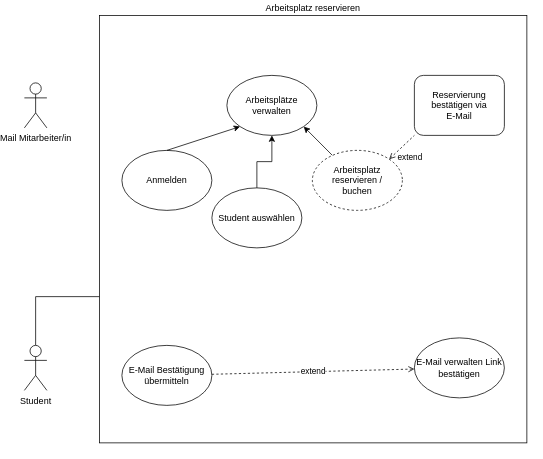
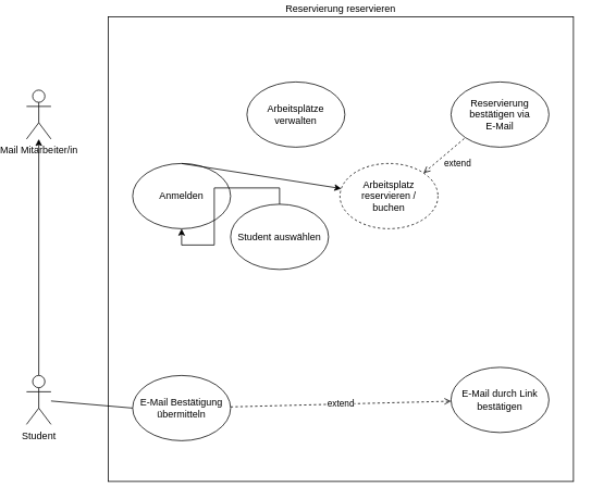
  <mxCell id="0" />
  <mxCell id="1" parent="0" />
  <mxCell id="2" value="Mail Mitarbeiter/in" style="shape=umlActor;verticalLabelPosition=bottom;verticalAlign=top;html=1;outlineConnect=0;" vertex="1" parent="1"><mxGeometry x="20" y="110" width="30" height="60" as="geometry" /></mxCell>
- <mxCell id="3" style="edgeStyle=orthogonalEdgeStyle;rounded=0;orthogonalLoop=1;jettySize=auto;html=1;exitX=0.5;exitY=0;exitDx=0;exitDy=0;exitPerimeter=0;" edge="1" parent="1" source="4" target="9"><mxGeometry relative="1" as="geometry"><mxPoint x="35" y="220" as="targetPoint" /><mxPoint x="35" y="330" as="sourcePoint" /></mxGeometry></mxCell>
+ <mxCell id="3" style="edgeStyle=orthogonalEdgeStyle;rounded=0;orthogonalLoop=1;jettySize=auto;html=1;exitX=0.5;exitY=0;exitDx=0;exitDy=0;exitPerimeter=0;" edge="1" parent="1" source="4" target="2"><mxGeometry relative="1" as="geometry"><mxPoint x="35" y="220" as="targetPoint" /><mxPoint x="35" y="330" as="sourcePoint" /></mxGeometry></mxCell>
  <mxCell id="4" value="Student" style="shape=umlActor;verticalLabelPosition=bottom;verticalAlign=top;html=1;outlineConnect=0;" vertex="1" parent="1"><mxGeometry x="20" y="460" width="30" height="60" as="geometry" /></mxCell>
- <mxCell id="5" value="&lt;div style=&quot;&quot;&gt;&lt;span style=&quot;background-color: initial; line-height: 1.2;&quot;&gt;Arbeitsplatz reservieren&lt;/span&gt;&lt;/div&gt;" style="whiteSpace=wrap;html=1;aspect=fixed;horizontal=1;verticalAlign=bottom;labelPosition=center;verticalLabelPosition=top;align=center;" vertex="1" parent="1"><mxGeometry x="120" y="20" width="570" height="570" as="geometry" /></mxCell>
+ <mxCell id="5" value="&lt;div style=&quot;&quot;&gt;&lt;span style=&quot;background-color: initial; line-height: 1.2;&quot;&gt;Reservierung reservieren&lt;/span&gt;&lt;/div&gt;" style="whiteSpace=wrap;html=1;aspect=fixed;horizontal=1;verticalAlign=bottom;labelPosition=center;verticalLabelPosition=top;align=center;" vertex="1" parent="1"><mxGeometry x="120" y="20" width="570" height="570" as="geometry" /></mxCell>
  <mxCell id="6" value="Arbeitsplätze verwalten" style="ellipse;whiteSpace=wrap;html=1;" vertex="1" parent="1"><mxGeometry x="290" y="100" width="120" height="80" as="geometry" /></mxCell>
  <mxCell id="7" value="Anmelden" style="ellipse;whiteSpace=wrap;html=1;" vertex="1" parent="1"><mxGeometry x="150" y="200" width="120" height="80" as="geometry" /></mxCell>
- <mxCell id="8" value="" style="edgeStyle=orthogonalEdgeStyle;rounded=0;orthogonalLoop=1;jettySize=auto;html=1;" edge="1" parent="1" source="9" target="6"><mxGeometry relative="1" as="geometry" /></mxCell>
+ <mxCell id="8" value="" style="edgeStyle=orthogonalEdgeStyle;rounded=0;orthogonalLoop=1;jettySize=auto;html=1;" edge="1" parent="1" source="9" target="7"><mxGeometry relative="1" as="geometry" /></mxCell>
  <mxCell id="9" value="Student auswählen" style="ellipse;whiteSpace=wrap;html=1;" vertex="1" parent="1"><mxGeometry x="270" y="250" width="120" height="80" as="geometry" /></mxCell>
- <mxCell id="10" style="rounded=0;orthogonalLoop=1;jettySize=auto;html=1;entryX=1;entryY=1;entryDx=0;entryDy=0;" edge="1" parent="1" source="11" target="6"><mxGeometry relative="1" as="geometry" /></mxCell>
  <mxCell id="11" value="Arbeitsplatz reservieren / &lt;br&gt;buchen" style="ellipse;whiteSpace=wrap;html=1;dashed=1;" vertex="1" parent="1"><mxGeometry x="404" y="200" width="120" height="80" as="geometry" /></mxCell>
- <mxCell id="12" value="Reservierung bestätigen via &lt;br&gt;E-Mail" style="whiteSpace=wrap;html=1;rounded=1;" vertex="1" parent="1"><mxGeometry x="540" y="100" width="120" height="80" as="geometry" /></mxCell>
- <mxCell id="13" value="" style="endArrow=classic;html=1;rounded=0;exitX=0.5;exitY=0;exitDx=0;exitDy=0;entryX=0;entryY=1;entryDx=0;entryDy=0;" edge="1" parent="1" source="7" target="6"><mxGeometry width="50" height="50" relative="1" as="geometry"><mxPoint x="220" y="190" as="sourcePoint" /><mxPoint x="270" y="140" as="targetPoint" /></mxGeometry></mxCell>
+ <mxCell id="12" value="Reservierung bestätigen via &lt;br&gt;E-Mail" style="ellipse;whiteSpace=wrap;html=1;" vertex="1" parent="1"><mxGeometry x="540" y="100" width="120" height="80" as="geometry" /></mxCell>
+ <mxCell id="13" value="" style="endArrow=classic;html=1;rounded=0;exitX=0.5;exitY=0;exitDx=0;exitDy=0;" edge="1" parent="1" source="7" target="11"><mxGeometry width="50" height="50" relative="1" as="geometry"><mxPoint x="220" y="190" as="sourcePoint" /><mxPoint x="270" y="140" as="targetPoint" /></mxGeometry></mxCell>
  <mxCell id="14" value="" style="endArrow=none;dashed=1;html=1;strokeWidth=1;rounded=0;entryX=0;entryY=1;entryDx=0;entryDy=0;exitX=1;exitY=0;exitDx=0;exitDy=0;startArrow=open;startFill=0;" edge="1" parent="1" source="11" target="12"><mxGeometry width="50" height="50" relative="1" as="geometry"><mxPoint x="500" y="210" as="sourcePoint" /><mxPoint x="550" y="160" as="targetPoint" /></mxGeometry></mxCell>
  <mxCell id="15" value="extend" style="edgeLabel;html=1;align=center;verticalAlign=middle;resizable=0;points=[];" vertex="1" connectable="0" parent="14"><mxGeometry x="0.514" y="-3" relative="1" as="geometry"><mxPoint y="19" as="offset" /></mxGeometry></mxCell>
  <mxCell id="16" value="extend" style="edgeStyle=none;rounded=0;orthogonalLoop=1;jettySize=auto;html=1;dashed=1;endArrow=open;endFill=0;" edge="1" parent="1" source="17" target="18"><mxGeometry relative="1" as="geometry" /></mxCell>
  <mxCell id="17" value="E-Mail Bestätigung übermitteln" style="ellipse;whiteSpace=wrap;html=1;" vertex="1" parent="1"><mxGeometry x="150" y="460" width="120" height="80" as="geometry" /></mxCell>
- <mxCell id="18" value="E-Mail verwalten Link bestätigen" style="ellipse;whiteSpace=wrap;html=1;" vertex="1" parent="1"><mxGeometry x="540" y="450" width="120" height="80" as="geometry" /></mxCell>
+ <mxCell id="18" value="E-Mail durch Link bestätigen" style="ellipse;whiteSpace=wrap;html=1;" vertex="1" parent="1"><mxGeometry x="540" y="450" width="120" height="80" as="geometry" /></mxCell>
+ <mxCell id="19" value="" style="edgeStyle=none;rounded=0;orthogonalLoop=1;jettySize=auto;html=1;startArrow=none;startFill=0;endArrow=none;endFill=0;strokeWidth=1;entryX=0;entryY=0.5;entryDx=0;entryDy=0;" edge="1" parent="1" source="4" target="17"><mxGeometry relative="1" as="geometry" /></mxCell>
